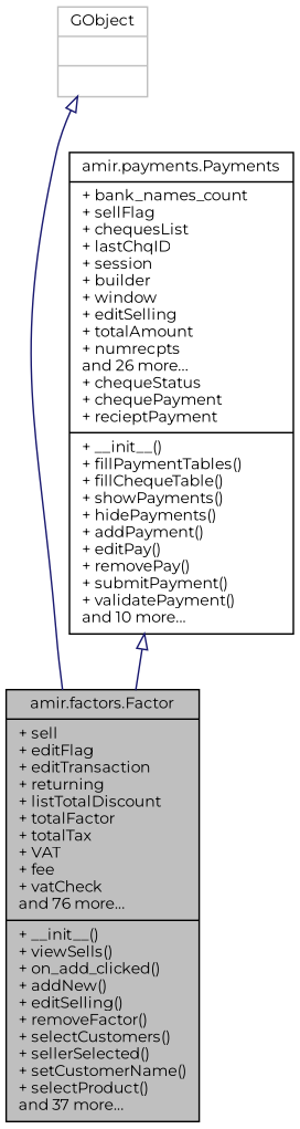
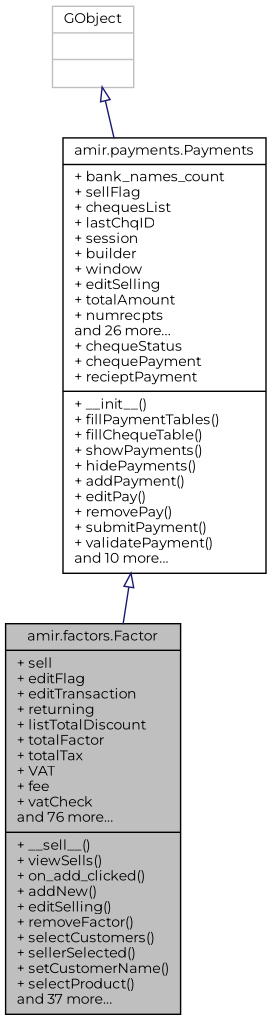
  digraph {
    fontname=Montserrat
    node [color=black fillcolor=white fontname=Montserrat fontsize=10 shape=record style=filled]
    edge [arrowtail=onormal color=midnightblue dir=back fontname=Montserrat fontsize=10 labelfontname="FreeSans.ttf" labelfontsize=10 style=solid]
-   n1 [fillcolor=grey75 fontcolor=black height=0.2 label="{amir.factors.Factor\n|+ sell\l+ editFlag\l+ editTransaction\l+ returning\l+ listTotalDiscount\l+ totalFactor\l+ totalTax\l+ VAT\l+ fee\l+ vatCheck\land 76 more...\l|+ __init__()\l+ viewSells()\l+ on_add_clicked()\l+ addNew()\l+ editSelling()\l+ removeFactor()\l+ selectCustomers()\l+ sellerSelected()\l+ setCustomerName()\l+ selectProduct()\land 37 more...\l}" width=0.4]
+   n1 [fillcolor=grey75 fontcolor=black height=0.2 label="{amir.factors.Factor\n|+ sell\l+ editFlag\l+ editTransaction\l+ returning\l+ listTotalDiscount\l+ totalFactor\l+ totalTax\l+ VAT\l+ fee\l+ vatCheck\land 76 more...\l|+ __sell__()\l+ viewSells()\l+ on_add_clicked()\l+ addNew()\l+ editSelling()\l+ removeFactor()\l+ selectCustomers()\l+ sellerSelected()\l+ setCustomerName()\l+ selectProduct()\land 37 more...\l}" width=0.4]
    n2 [height=0.2 label="{amir.payments.Payments\n|+ bank_names_count\l+ sellFlag\l+ chequesList\l+ lastChqID\l+ session\l+ builder\l+ window\l+ editSelling\l+ totalAmount\l+ numrecpts\land 26 more...\l+ chequeStatus\l+ chequePayment\l+ recieptPayment\l|+ __init__()\l+ fillPaymentTables()\l+ fillChequeTable()\l+ showPayments()\l+ hidePayments()\l+ addPayment()\l+ editPay()\l+ removePay()\l+ submitPayment()\l+ validatePayment()\land 10 more...\l}" width=0.4]
    n3 [color=grey75 height=0.2 label="{GObject\n||}" width=0.4]
    n2 -> n1
-   n3 -> n1
+   n3 -> n2
  }
